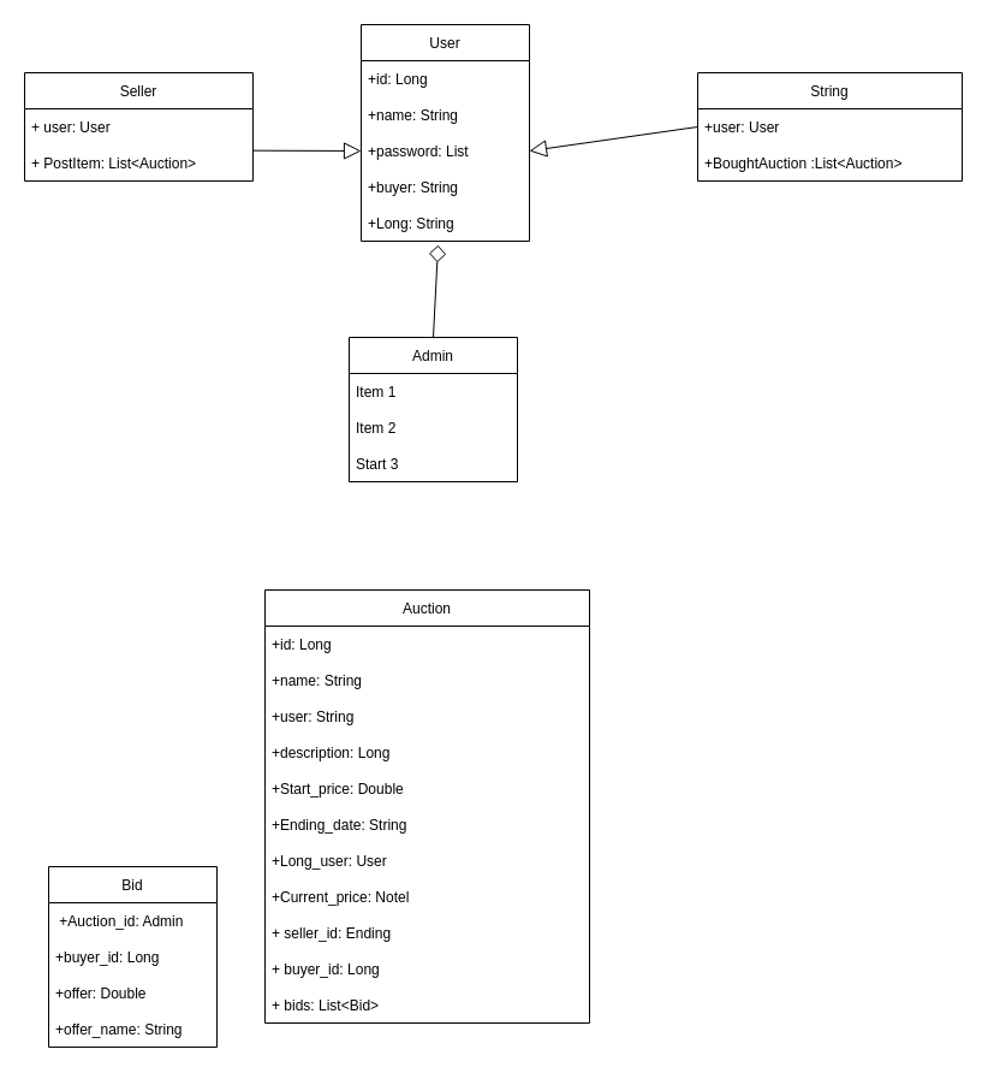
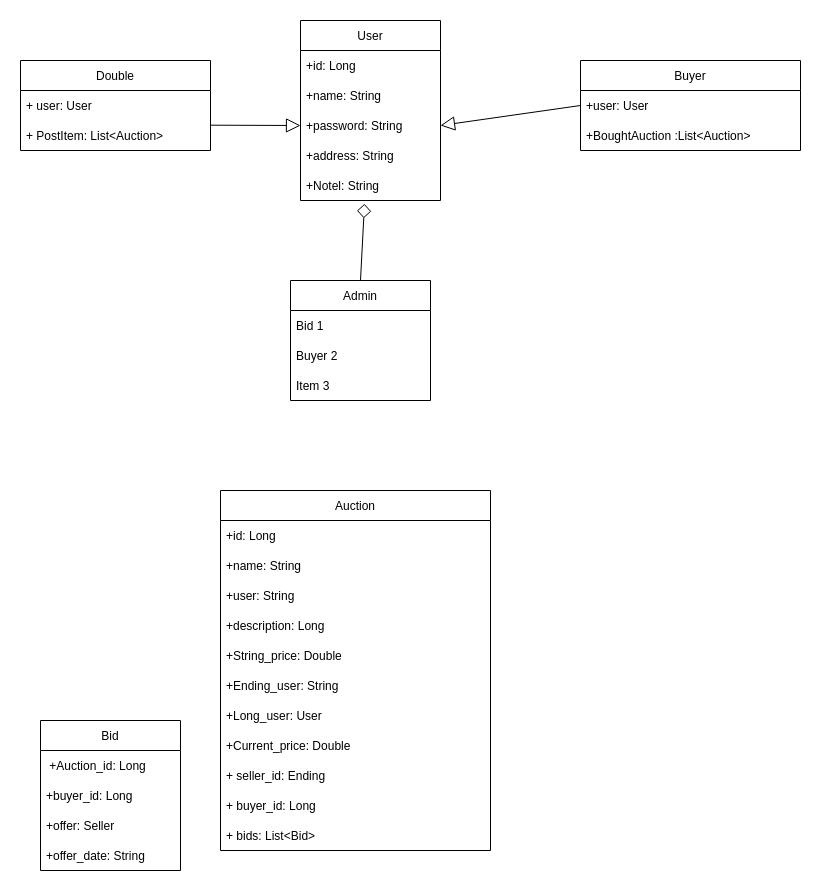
  <mxCell id="0" />
  <mxCell id="1" parent="0" />
- <mxCell id="2" value="Seller" style="swimlane;fontStyle=0;childLayout=stackLayout;horizontal=1;startSize=30;horizontalStack=0;resizeParent=1;resizeParentMax=0;resizeLast=0;collapsible=1;marginBottom=0;" vertex="1" parent="1"><mxGeometry x="20" y="60" width="190" height="90" as="geometry" /></mxCell>
+ <mxCell id="2" value="Double" style="swimlane;fontStyle=0;childLayout=stackLayout;horizontal=1;startSize=30;horizontalStack=0;resizeParent=1;resizeParentMax=0;resizeLast=0;collapsible=1;marginBottom=0;" vertex="1" parent="1"><mxGeometry x="20" y="60" width="190" height="90" as="geometry" /></mxCell>
  <mxCell id="3" value="+ user: User" style="text;strokeColor=none;fillColor=none;align=left;verticalAlign=middle;spacingLeft=4;spacingRight=4;overflow=hidden;points=[[0,0.5],[1,0.5]];portConstraint=eastwest;rotatable=0;" vertex="1" parent="2"><mxGeometry y="30" width="190" height="30" as="geometry" /></mxCell>
  <mxCell id="4" value="+ PostItem: List&lt;Auction&gt;" style="text;strokeColor=none;fillColor=none;align=left;verticalAlign=middle;spacingLeft=4;spacingRight=4;overflow=hidden;points=[[0,0.5],[1,0.5]];portConstraint=eastwest;rotatable=0;" vertex="1" parent="2"><mxGeometry y="60" width="190" height="30" as="geometry" /></mxCell>
- <mxCell id="5" value="String" style="swimlane;fontStyle=0;childLayout=stackLayout;horizontal=1;startSize=30;horizontalStack=0;resizeParent=1;resizeParentMax=0;resizeLast=0;collapsible=1;marginBottom=0;" vertex="1" parent="1"><mxGeometry x="580" y="60" width="220" height="90" as="geometry" /></mxCell>
+ <mxCell id="5" value="Buyer" style="swimlane;fontStyle=0;childLayout=stackLayout;horizontal=1;startSize=30;horizontalStack=0;resizeParent=1;resizeParentMax=0;resizeLast=0;collapsible=1;marginBottom=0;" vertex="1" parent="1"><mxGeometry x="580" y="60" width="220" height="90" as="geometry" /></mxCell>
  <mxCell id="6" value="+user: User" style="text;strokeColor=none;fillColor=none;align=left;verticalAlign=middle;spacingLeft=4;spacingRight=4;overflow=hidden;points=[[0,0.5],[1,0.5]];portConstraint=eastwest;rotatable=0;" vertex="1" parent="5"><mxGeometry y="30" width="220" height="30" as="geometry" /></mxCell>
  <mxCell id="7" value="+BoughtAuction :List&lt;Auction&gt;" style="text;strokeColor=none;fillColor=none;align=left;verticalAlign=middle;spacingLeft=4;spacingRight=4;overflow=hidden;points=[[0,0.5],[1,0.5]];portConstraint=eastwest;rotatable=0;" vertex="1" parent="5"><mxGeometry y="60" width="220" height="30" as="geometry" /></mxCell>
  <mxCell id="8" value="Auction" style="swimlane;fontStyle=0;childLayout=stackLayout;horizontal=1;startSize=30;horizontalStack=0;resizeParent=1;resizeParentMax=0;resizeLast=0;collapsible=1;marginBottom=0;" vertex="1" parent="1"><mxGeometry x="220" y="490" width="270" height="360" as="geometry" /></mxCell>
  <mxCell id="9" value="+id: Long" style="text;strokeColor=none;fillColor=none;align=left;verticalAlign=middle;spacingLeft=4;spacingRight=4;overflow=hidden;points=[[0,0.5],[1,0.5]];portConstraint=eastwest;rotatable=0;" vertex="1" parent="8"><mxGeometry y="30" width="270" height="30" as="geometry" /></mxCell>
  <mxCell id="10" value="+name: String" style="text;strokeColor=none;fillColor=none;align=left;verticalAlign=middle;spacingLeft=4;spacingRight=4;overflow=hidden;points=[[0,0.5],[1,0.5]];portConstraint=eastwest;rotatable=0;" vertex="1" parent="8"><mxGeometry y="60" width="270" height="30" as="geometry" /></mxCell>
  <mxCell id="11" value="+user: String" style="text;strokeColor=none;fillColor=none;align=left;verticalAlign=middle;spacingLeft=4;spacingRight=4;overflow=hidden;points=[[0,0.5],[1,0.5]];portConstraint=eastwest;rotatable=0;" vertex="1" parent="8"><mxGeometry y="90" width="270" height="30" as="geometry" /></mxCell>
  <mxCell id="12" value="+description: Long" style="text;strokeColor=none;fillColor=none;align=left;verticalAlign=middle;spacingLeft=4;spacingRight=4;overflow=hidden;points=[[0,0.5],[1,0.5]];portConstraint=eastwest;rotatable=0;" vertex="1" parent="8"><mxGeometry y="120" width="270" height="30" as="geometry" /></mxCell>
- <mxCell id="13" value="+Start_price: Double" style="text;strokeColor=none;fillColor=none;align=left;verticalAlign=middle;spacingLeft=4;spacingRight=4;overflow=hidden;points=[[0,0.5],[1,0.5]];portConstraint=eastwest;rotatable=0;" vertex="1" parent="8"><mxGeometry y="150" width="270" height="30" as="geometry" /></mxCell>
- <mxCell id="14" value="+Ending_date: String" style="text;strokeColor=none;fillColor=none;align=left;verticalAlign=middle;spacingLeft=4;spacingRight=4;overflow=hidden;points=[[0,0.5],[1,0.5]];portConstraint=eastwest;rotatable=0;" vertex="1" parent="8"><mxGeometry y="180" width="270" height="30" as="geometry" /></mxCell>
+ <mxCell id="13" value="+String_price: Double" style="text;strokeColor=none;fillColor=none;align=left;verticalAlign=middle;spacingLeft=4;spacingRight=4;overflow=hidden;points=[[0,0.5],[1,0.5]];portConstraint=eastwest;rotatable=0;" vertex="1" parent="8"><mxGeometry y="150" width="270" height="30" as="geometry" /></mxCell>
+ <mxCell id="14" value="+Ending_user: String" style="text;strokeColor=none;fillColor=none;align=left;verticalAlign=middle;spacingLeft=4;spacingRight=4;overflow=hidden;points=[[0,0.5],[1,0.5]];portConstraint=eastwest;rotatable=0;" vertex="1" parent="8"><mxGeometry y="180" width="270" height="30" as="geometry" /></mxCell>
  <mxCell id="15" value="+Long_user: User" style="text;strokeColor=none;fillColor=none;align=left;verticalAlign=middle;spacingLeft=4;spacingRight=4;overflow=hidden;points=[[0,0.5],[1,0.5]];portConstraint=eastwest;rotatable=0;" vertex="1" parent="8"><mxGeometry y="210" width="270" height="30" as="geometry" /></mxCell>
- <mxCell id="16" value="+Current_price: Notel " style="text;strokeColor=none;fillColor=none;align=left;verticalAlign=middle;spacingLeft=4;spacingRight=4;overflow=hidden;points=[[0,0.5],[1,0.5]];portConstraint=eastwest;rotatable=0;" vertex="1" parent="8"><mxGeometry y="240" width="270" height="30" as="geometry" /></mxCell>
+ <mxCell id="16" value="+Current_price: Double " style="text;strokeColor=none;fillColor=none;align=left;verticalAlign=middle;spacingLeft=4;spacingRight=4;overflow=hidden;points=[[0,0.5],[1,0.5]];portConstraint=eastwest;rotatable=0;" vertex="1" parent="8"><mxGeometry y="240" width="270" height="30" as="geometry" /></mxCell>
  <mxCell id="17" value="+ seller_id: Ending" style="text;strokeColor=none;fillColor=none;align=left;verticalAlign=middle;spacingLeft=4;spacingRight=4;overflow=hidden;points=[[0,0.5],[1,0.5]];portConstraint=eastwest;rotatable=0;" vertex="1" parent="8"><mxGeometry y="270" width="270" height="30" as="geometry" /></mxCell>
  <mxCell id="18" value="+ buyer_id: Long" style="text;strokeColor=none;fillColor=none;align=left;verticalAlign=middle;spacingLeft=4;spacingRight=4;overflow=hidden;points=[[0,0.5],[1,0.5]];portConstraint=eastwest;rotatable=0;" vertex="1" parent="8"><mxGeometry y="300" width="270" height="30" as="geometry" /></mxCell>
  <mxCell id="19" value="+ bids: List&lt;Bid&gt;" style="text;strokeColor=none;fillColor=none;align=left;verticalAlign=middle;spacingLeft=4;spacingRight=4;overflow=hidden;points=[[0,0.5],[1,0.5]];portConstraint=eastwest;rotatable=0;" vertex="1" parent="8"><mxGeometry y="330" width="270" height="30" as="geometry" /></mxCell>
  <mxCell id="20" value="Admin" style="swimlane;fontStyle=0;childLayout=stackLayout;horizontal=1;startSize=30;horizontalStack=0;resizeParent=1;resizeParentMax=0;resizeLast=0;collapsible=1;marginBottom=0;" vertex="1" parent="1"><mxGeometry x="290" y="280" width="140" height="120" as="geometry" /></mxCell>
- <mxCell id="21" value="Item 1" style="text;strokeColor=none;fillColor=none;align=left;verticalAlign=middle;spacingLeft=4;spacingRight=4;overflow=hidden;points=[[0,0.5],[1,0.5]];portConstraint=eastwest;rotatable=0;" vertex="1" parent="20"><mxGeometry y="30" width="140" height="30" as="geometry" /></mxCell>
- <mxCell id="22" value="Item 2" style="text;strokeColor=none;fillColor=none;align=left;verticalAlign=middle;spacingLeft=4;spacingRight=4;overflow=hidden;points=[[0,0.5],[1,0.5]];portConstraint=eastwest;rotatable=0;" vertex="1" parent="20"><mxGeometry y="60" width="140" height="30" as="geometry" /></mxCell>
- <mxCell id="23" value="Start 3" style="text;strokeColor=none;fillColor=none;align=left;verticalAlign=middle;spacingLeft=4;spacingRight=4;overflow=hidden;points=[[0,0.5],[1,0.5]];portConstraint=eastwest;rotatable=0;" vertex="1" parent="20"><mxGeometry y="90" width="140" height="30" as="geometry" /></mxCell>
+ <mxCell id="21" value="Bid 1" style="text;strokeColor=none;fillColor=none;align=left;verticalAlign=middle;spacingLeft=4;spacingRight=4;overflow=hidden;points=[[0,0.5],[1,0.5]];portConstraint=eastwest;rotatable=0;" vertex="1" parent="20"><mxGeometry y="30" width="140" height="30" as="geometry" /></mxCell>
+ <mxCell id="22" value="Buyer 2" style="text;strokeColor=none;fillColor=none;align=left;verticalAlign=middle;spacingLeft=4;spacingRight=4;overflow=hidden;points=[[0,0.5],[1,0.5]];portConstraint=eastwest;rotatable=0;" vertex="1" parent="20"><mxGeometry y="60" width="140" height="30" as="geometry" /></mxCell>
+ <mxCell id="23" value="Item 3" style="text;strokeColor=none;fillColor=none;align=left;verticalAlign=middle;spacingLeft=4;spacingRight=4;overflow=hidden;points=[[0,0.5],[1,0.5]];portConstraint=eastwest;rotatable=0;" vertex="1" parent="20"><mxGeometry y="90" width="140" height="30" as="geometry" /></mxCell>
  <mxCell id="24" value="User" style="swimlane;fontStyle=0;childLayout=stackLayout;horizontal=1;startSize=30;horizontalStack=0;resizeParent=1;resizeParentMax=0;resizeLast=0;collapsible=1;marginBottom=0;" vertex="1" parent="1"><mxGeometry x="300" y="20" width="140" height="180" as="geometry" /></mxCell>
  <mxCell id="25" value="+id: Long" style="text;strokeColor=none;fillColor=none;align=left;verticalAlign=middle;spacingLeft=4;spacingRight=4;overflow=hidden;points=[[0,0.5],[1,0.5]];portConstraint=eastwest;rotatable=0;" vertex="1" parent="24"><mxGeometry y="30" width="140" height="30" as="geometry" /></mxCell>
  <mxCell id="26" value="+name: String" style="text;strokeColor=none;fillColor=none;align=left;verticalAlign=middle;spacingLeft=4;spacingRight=4;overflow=hidden;points=[[0,0.5],[1,0.5]];portConstraint=eastwest;rotatable=0;" vertex="1" parent="24"><mxGeometry y="60" width="140" height="30" as="geometry" /></mxCell>
- <mxCell id="27" value="+password: List" style="text;strokeColor=none;fillColor=none;align=left;verticalAlign=middle;spacingLeft=4;spacingRight=4;overflow=hidden;points=[[0,0.5],[1,0.5]];portConstraint=eastwest;rotatable=0;" vertex="1" parent="24"><mxGeometry y="90" width="140" height="30" as="geometry" /></mxCell>
- <mxCell id="28" value="+buyer: String" style="text;strokeColor=none;fillColor=none;align=left;verticalAlign=middle;spacingLeft=4;spacingRight=4;overflow=hidden;points=[[0,0.5],[1,0.5]];portConstraint=eastwest;rotatable=0;" vertex="1" parent="24"><mxGeometry y="120" width="140" height="30" as="geometry" /></mxCell>
- <mxCell id="29" value="+Long: String" style="text;strokeColor=none;fillColor=none;align=left;verticalAlign=middle;spacingLeft=4;spacingRight=4;overflow=hidden;points=[[0,0.5],[1,0.5]];portConstraint=eastwest;rotatable=0;" vertex="1" parent="24"><mxGeometry y="150" width="140" height="30" as="geometry" /></mxCell>
+ <mxCell id="27" value="+password: String" style="text;strokeColor=none;fillColor=none;align=left;verticalAlign=middle;spacingLeft=4;spacingRight=4;overflow=hidden;points=[[0,0.5],[1,0.5]];portConstraint=eastwest;rotatable=0;" vertex="1" parent="24"><mxGeometry y="90" width="140" height="30" as="geometry" /></mxCell>
+ <mxCell id="28" value="+address: String" style="text;strokeColor=none;fillColor=none;align=left;verticalAlign=middle;spacingLeft=4;spacingRight=4;overflow=hidden;points=[[0,0.5],[1,0.5]];portConstraint=eastwest;rotatable=0;" vertex="1" parent="24"><mxGeometry y="120" width="140" height="30" as="geometry" /></mxCell>
+ <mxCell id="29" value="+Notel: String" style="text;strokeColor=none;fillColor=none;align=left;verticalAlign=middle;spacingLeft=4;spacingRight=4;overflow=hidden;points=[[0,0.5],[1,0.5]];portConstraint=eastwest;rotatable=0;" vertex="1" parent="24"><mxGeometry y="150" width="140" height="30" as="geometry" /></mxCell>
  <mxCell id="30" value="Bid" style="swimlane;fontStyle=0;childLayout=stackLayout;horizontal=1;startSize=30;horizontalStack=0;resizeParent=1;resizeParentMax=0;resizeLast=0;collapsible=1;marginBottom=0;" vertex="1" parent="1"><mxGeometry x="40" y="720" width="140" height="150" as="geometry" /></mxCell>
- <mxCell id="31" value=" +Auction_id: Admin" style="text;strokeColor=none;fillColor=none;align=left;verticalAlign=middle;spacingLeft=4;spacingRight=4;overflow=hidden;points=[[0,0.5],[1,0.5]];portConstraint=eastwest;rotatable=0;" vertex="1" parent="30"><mxGeometry y="30" width="140" height="30" as="geometry" /></mxCell>
+ <mxCell id="31" value=" +Auction_id: Long" style="text;strokeColor=none;fillColor=none;align=left;verticalAlign=middle;spacingLeft=4;spacingRight=4;overflow=hidden;points=[[0,0.5],[1,0.5]];portConstraint=eastwest;rotatable=0;" vertex="1" parent="30"><mxGeometry y="30" width="140" height="30" as="geometry" /></mxCell>
  <mxCell id="32" value="+buyer_id: Long" style="text;strokeColor=none;fillColor=none;align=left;verticalAlign=middle;spacingLeft=4;spacingRight=4;overflow=hidden;points=[[0,0.5],[1,0.5]];portConstraint=eastwest;rotatable=0;" vertex="1" parent="30"><mxGeometry y="60" width="140" height="30" as="geometry" /></mxCell>
- <mxCell id="33" value="+offer: Double" style="text;strokeColor=none;fillColor=none;align=left;verticalAlign=middle;spacingLeft=4;spacingRight=4;overflow=hidden;points=[[0,0.5],[1,0.5]];portConstraint=eastwest;rotatable=0;" vertex="1" parent="30"><mxGeometry y="90" width="140" height="30" as="geometry" /></mxCell>
- <mxCell id="34" value="+offer_name: String" style="text;strokeColor=none;fillColor=none;align=left;verticalAlign=middle;spacingLeft=4;spacingRight=4;overflow=hidden;points=[[0,0.5],[1,0.5]];portConstraint=eastwest;rotatable=0;" vertex="1" parent="30"><mxGeometry y="120" width="140" height="30" as="geometry" /></mxCell>
+ <mxCell id="33" value="+offer: Seller" style="text;strokeColor=none;fillColor=none;align=left;verticalAlign=middle;spacingLeft=4;spacingRight=4;overflow=hidden;points=[[0,0.5],[1,0.5]];portConstraint=eastwest;rotatable=0;" vertex="1" parent="30"><mxGeometry y="90" width="140" height="30" as="geometry" /></mxCell>
+ <mxCell id="34" value="+offer_date: String" style="text;strokeColor=none;fillColor=none;align=left;verticalAlign=middle;spacingLeft=4;spacingRight=4;overflow=hidden;points=[[0,0.5],[1,0.5]];portConstraint=eastwest;rotatable=0;" vertex="1" parent="30"><mxGeometry y="120" width="140" height="30" as="geometry" /></mxCell>
  <mxCell id="35" value="" style="edgeStyle=none;html=1;endSize=12;endArrow=block;endFill=0;rounded=0;entryX=0;entryY=0.5;entryDx=0;entryDy=0;exitX=1;exitY=0.156;exitDx=0;exitDy=0;exitPerimeter=0;" edge="1" parent="1" source="4" target="27"><mxGeometry width="160" relative="1" as="geometry"><mxPoint x="150" y="210" as="sourcePoint" /><mxPoint x="310" y="210" as="targetPoint" /></mxGeometry></mxCell>
  <mxCell id="36" value="" style="edgeStyle=none;html=1;endSize=12;endArrow=diamond;endFill=0;rounded=0;entryX=0.457;entryY=1.111;entryDx=0;entryDy=0;entryPerimeter=0;exitX=0.5;exitY=0;exitDx=0;exitDy=0;" edge="1" parent="1" source="20" target="29"><mxGeometry width="160" relative="1" as="geometry"><mxPoint x="160" y="220" as="sourcePoint" /><mxPoint x="320" y="220" as="targetPoint" /></mxGeometry></mxCell>
  <mxCell id="37" value="" style="edgeStyle=none;html=1;endSize=12;endArrow=block;endFill=0;rounded=0;entryX=1;entryY=0.5;entryDx=0;entryDy=0;exitX=0;exitY=0.5;exitDx=0;exitDy=0;" edge="1" parent="1" source="6" target="27"><mxGeometry width="160" relative="1" as="geometry"><mxPoint x="170" y="230" as="sourcePoint" /><mxPoint x="330" y="230" as="targetPoint" /></mxGeometry></mxCell>
